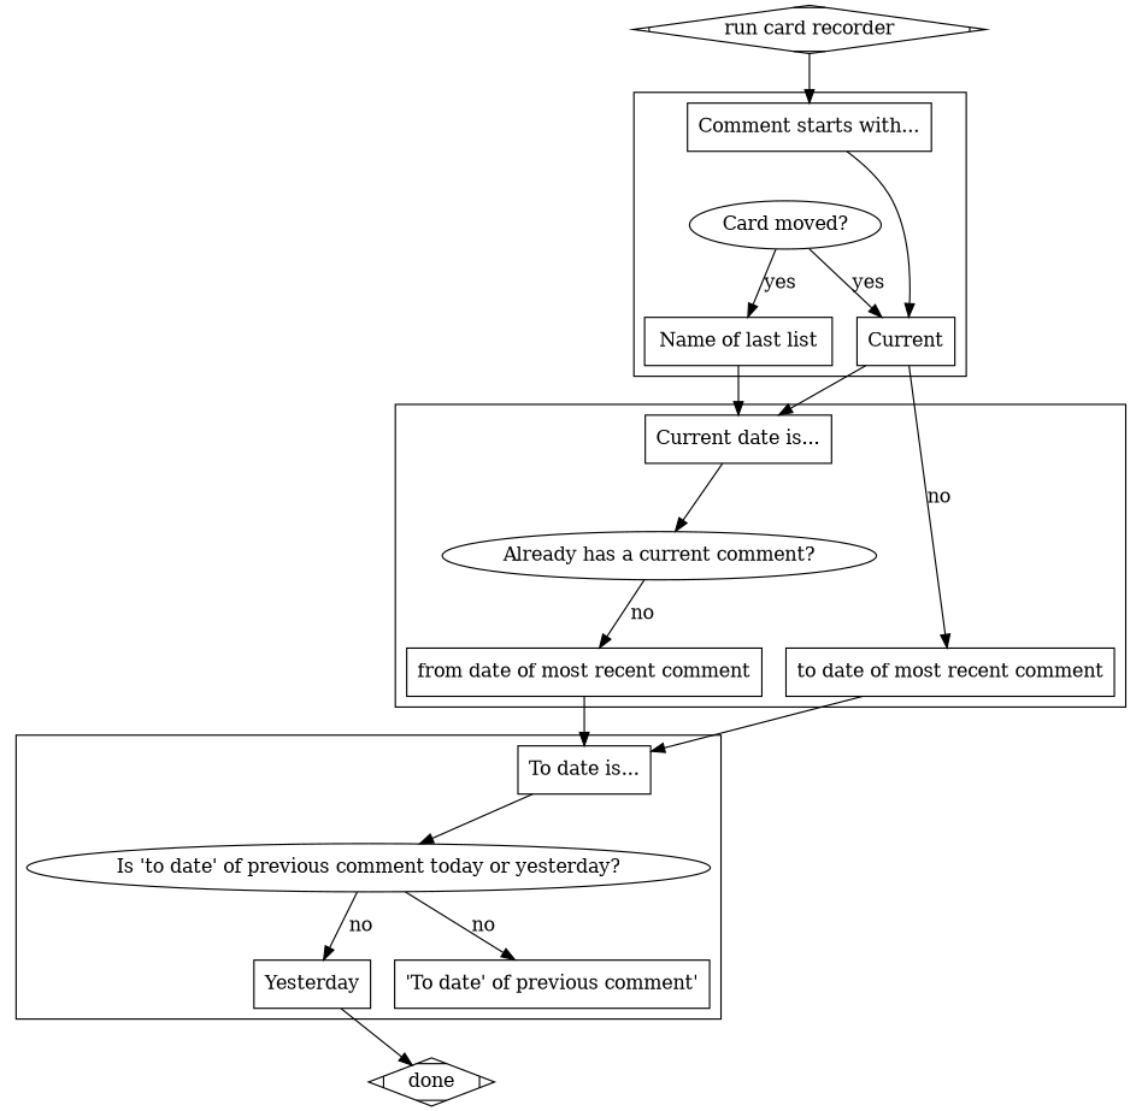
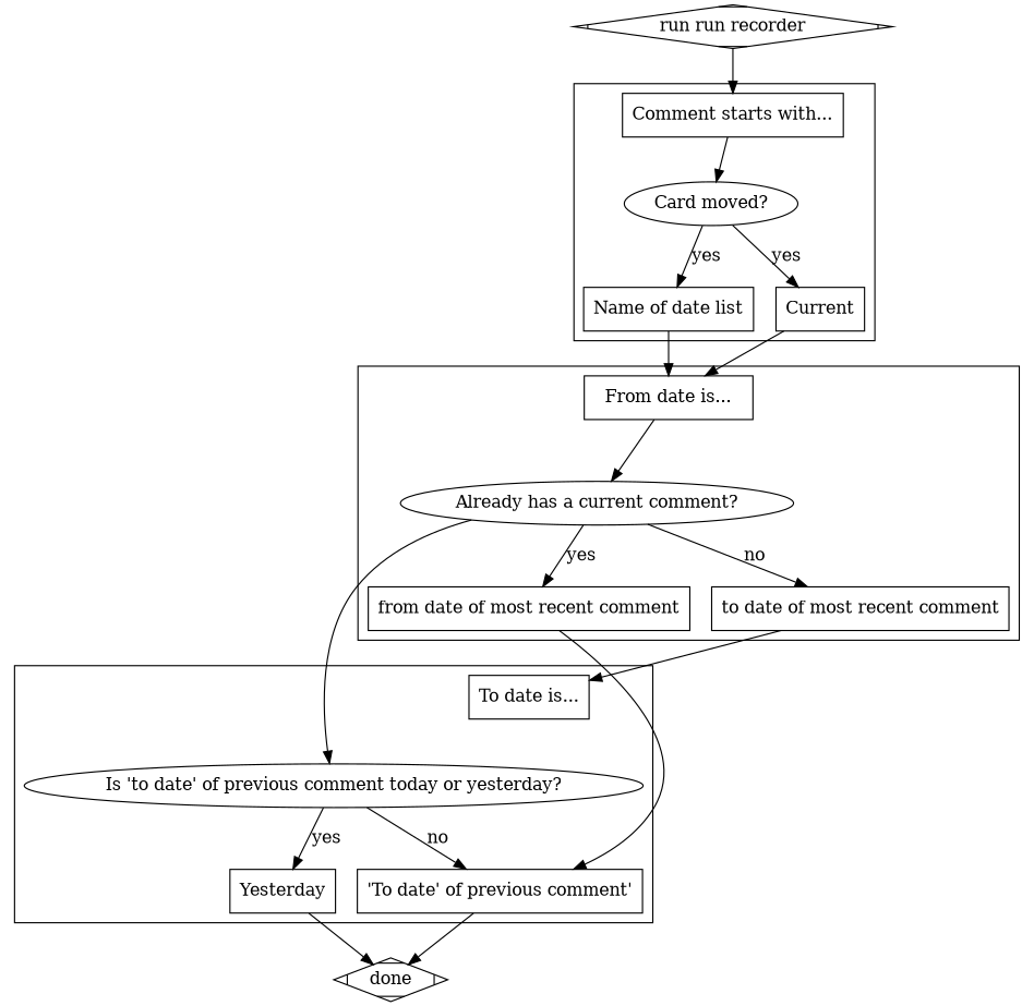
  digraph {
    node [shape=box]
    n1 [label="Comment starts with..."]
    n2 [label="Card moved?" shape=ellipse]
-   n3 [label="Name of last list"]
+   n3 [label="Name of date list"]
    n4 [label=Current]
-   n5 [label="Current date is..."]
+   n5 [label="From date is..."]
    n6 [label="Already has a current comment?" shape=ellipse]
    n7 [label="from date of most recent comment"]
    n8 [label="to date of most recent comment"]
    n9 [label="To date is..."]
    n10 [label="Is 'to date' of previous comment today or yesterday?" shape=ellipse]
    n11 [label=Yesterday]
    n12 [label="'To date' of previous comment'"]
    n13 [label=done shape=Mdiamond]
-   n14 [label="run card recorder" shape=Mdiamond]
+   n14 [label="run run recorder" shape=Mdiamond]
    subgraph cluster_1 {
      color=black
      n1
      n2
      n3
      n4
    }
    subgraph cluster_2 {
      color=black
      n5
      n6
      n7
      n8
    }
    subgraph cluster_3 {
      color=black
      n9
      n10
      n11
      n12
    }
-   n1 -> n4
+   n1 -> n2
    n2 -> n3 [label=yes]
    n2 -> n4 [label=yes]
    n3 -> n5
    n4 -> n5
    n5 -> n6
-   n6 -> n7 [label=no]
-   n4 -> n8 [label=no]
-   n7 -> n9
+   n6 -> n7 [label=yes]
+   n6 -> n8 [label=no]
+   n7 -> n12
    n8 -> n9
-   n9 -> n10
-   n10 -> n11 [label=no]
+   n6 -> n10
+   n10 -> n11 [label=yes]
    n10 -> n12 [label=no]
    n11 -> n13
+   n12 -> n13
    n14 -> n1
  }
